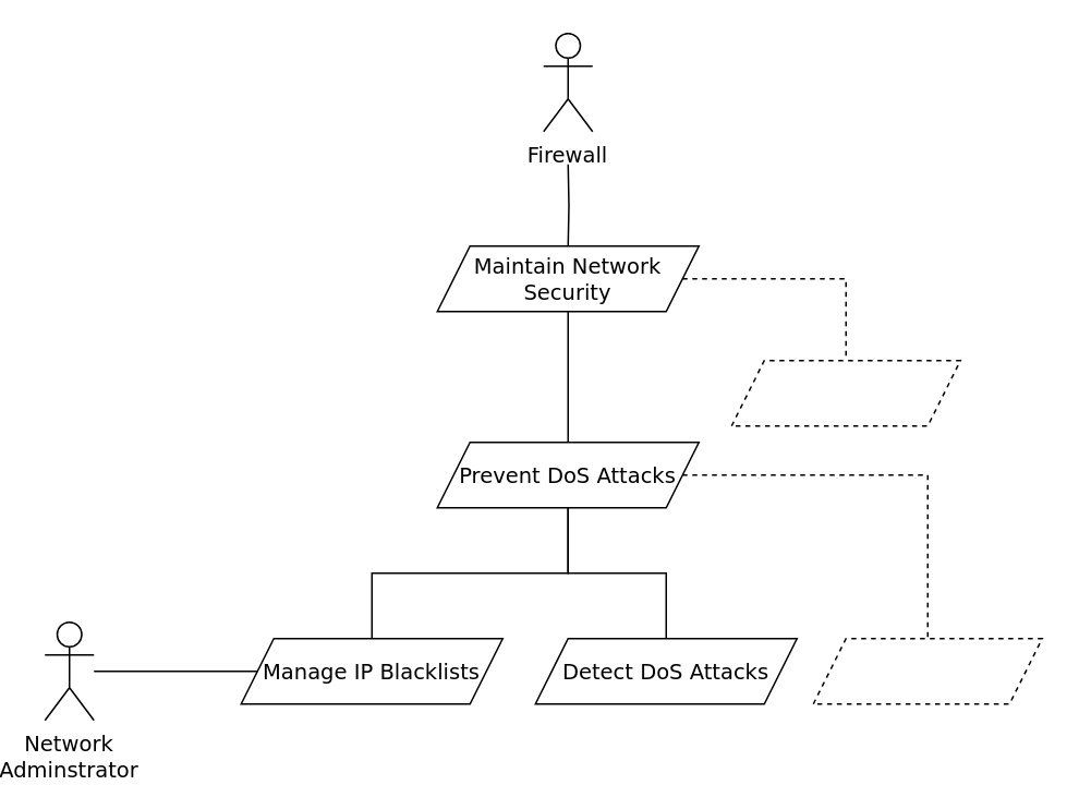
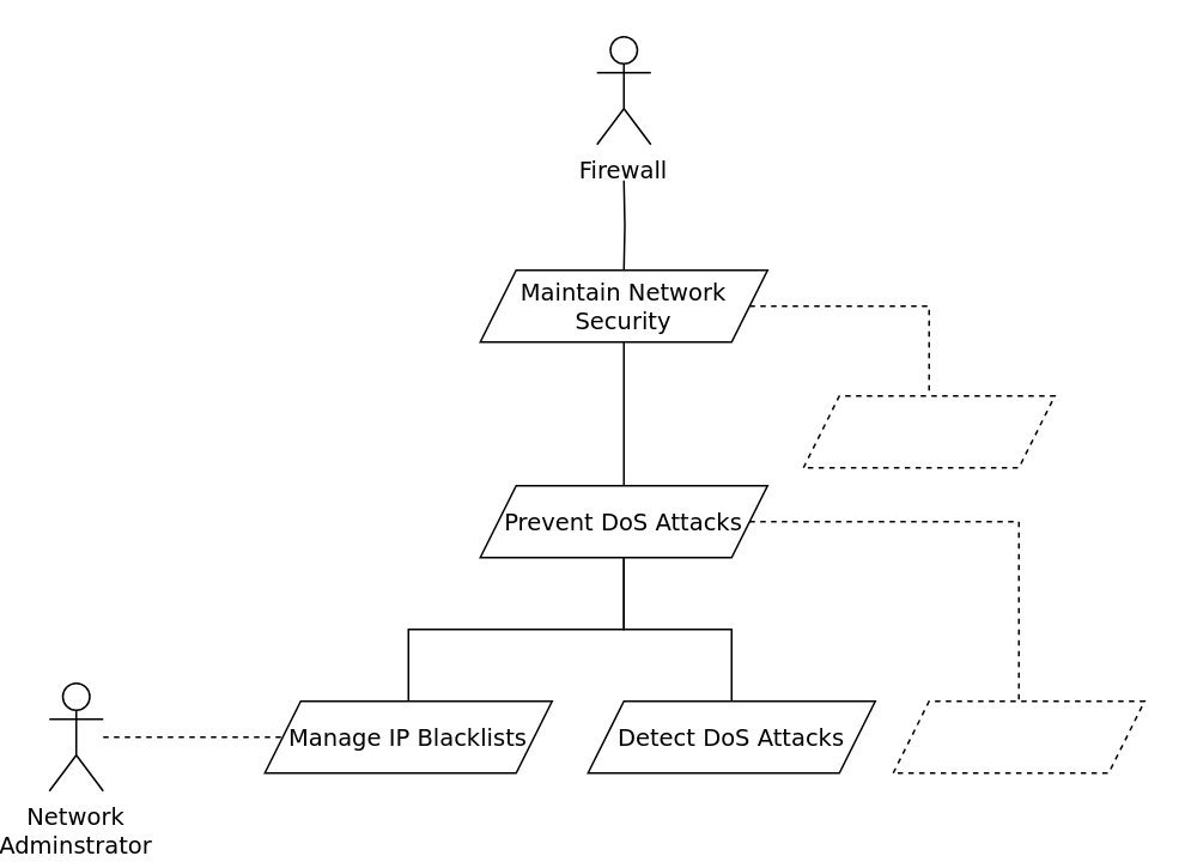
  <mxCell id="0" />
  <mxCell id="1" parent="0" />
  <mxCell id="2" value="" style="edgeStyle=orthogonalEdgeStyle;rounded=0;orthogonalLoop=1;jettySize=auto;endArrow=none;endFill=0;fontFamily=Dejavu Sans;fontSize=13;" parent="1" source="4" target="8" edge="1"><mxGeometry relative="1" as="geometry" /></mxCell>
  <mxCell id="3" value="" style="edgeStyle=orthogonalEdgeStyle;rounded=0;orthogonalLoop=1;jettySize=auto;dashed=1;endArrow=none;endFill=0;fontFamily=Dejavu Sans;fontSize=13;" parent="1" source="4" target="16" edge="1"><mxGeometry relative="1" as="geometry"><mxPoint x="550" y="230" as="targetPoint" /></mxGeometry></mxCell>
  <mxCell id="4" value="Maintain Network&#10;Security" style="shape=parallelogram;perimeter=parallelogramPerimeter;whiteSpace=wrap;fixedSize=1;fontFamily=Dejavu Sans;fontSize=13;" parent="1" vertex="1"><mxGeometry x="260" y="150" width="160" height="40" as="geometry" /></mxCell>
  <mxCell id="5" value="" style="edgeStyle=orthogonalEdgeStyle;rounded=0;orthogonalLoop=1;jettySize=auto;endArrow=none;endFill=0;fontFamily=Dejavu Sans;fontSize=13;" parent="1" source="8" target="11" edge="1"><mxGeometry relative="1" as="geometry" /></mxCell>
  <mxCell id="6" value="" style="edgeStyle=orthogonalEdgeStyle;rounded=0;orthogonalLoop=1;jettySize=auto;endArrow=none;endFill=0;fontFamily=Dejavu Sans;fontSize=13;" parent="1" source="8" target="12" edge="1"><mxGeometry relative="1" as="geometry" /></mxCell>
  <mxCell id="7" value="" style="edgeStyle=orthogonalEdgeStyle;rounded=0;orthogonalLoop=1;jettySize=auto;exitX=1;exitY=0.5;exitDx=0;exitDy=0;endArrow=none;endFill=0;dashed=1;fontFamily=Dejavu Sans;fontSize=13;" parent="1" source="8" target="15" edge="1"><mxGeometry relative="1" as="geometry"><mxPoint x="550" y="390" as="targetPoint" /></mxGeometry></mxCell>
  <mxCell id="8" value="Prevent DoS Attacks" style="shape=parallelogram;perimeter=parallelogramPerimeter;whiteSpace=wrap;fixedSize=1;fontFamily=Dejavu Sans;fontSize=13;" parent="1" vertex="1"><mxGeometry x="260" y="270" width="160" height="40" as="geometry" /></mxCell>
  <mxCell id="9" value="" style="edgeStyle=orthogonalEdgeStyle;rounded=0;orthogonalLoop=1;jettySize=auto;endArrow=none;endFill=0;fontFamily=Dejavu Sans;fontSize=13;" parent="1" target="4" edge="1"><mxGeometry relative="1" as="geometry"><mxPoint x="340" y="100" as="sourcePoint" /></mxGeometry></mxCell>
  <mxCell id="10" value="Firewall" style="shape=umlActor;verticalLabelPosition=bottom;verticalAlign=top;outlineConnect=0;fontFamily=Dejavu Sans;fontSize=13;" parent="1" vertex="1"><mxGeometry x="325" y="20" width="30" height="60" as="geometry" /></mxCell>
  <mxCell id="11" value="Detect DoS Attacks" style="shape=parallelogram;perimeter=parallelogramPerimeter;whiteSpace=wrap;fixedSize=1;fontFamily=Dejavu Sans;fontSize=13;" parent="1" vertex="1"><mxGeometry x="320" y="390" width="160" height="40" as="geometry" /></mxCell>
  <mxCell id="12" value="Manage IP Blacklists" style="shape=parallelogram;perimeter=parallelogramPerimeter;whiteSpace=wrap;fixedSize=1;fontFamily=Dejavu Sans;fontSize=13;" parent="1" vertex="1"><mxGeometry x="140" y="390" width="160" height="40" as="geometry" /></mxCell>
- <mxCell id="13" value="" style="edgeStyle=orthogonalEdgeStyle;rounded=0;orthogonalLoop=1;jettySize=auto;entryX=0;entryY=0.5;entryDx=0;entryDy=0;endArrow=none;endFill=0;fontFamily=Dejavu Sans;fontSize=13;" parent="1" source="14" target="12" edge="1"><mxGeometry relative="1" as="geometry" /></mxCell>
+ <mxCell id="13" value="" style="edgeStyle=orthogonalEdgeStyle;rounded=0;orthogonalLoop=1;jettySize=auto;entryX=0;entryY=0.5;entryDx=0;entryDy=0;endArrow=none;endFill=0;fontFamily=Dejavu Sans;fontSize=13;dashed=1;" parent="1" source="14" target="12" edge="1"><mxGeometry relative="1" as="geometry" /></mxCell>
  <mxCell id="14" value="Network&#10;Adminstrator" style="shape=umlActor;verticalLabelPosition=bottom;verticalAlign=top;outlineConnect=0;fontFamily=Dejavu Sans;fontSize=13;" parent="1" vertex="1"><mxGeometry x="20" y="380" width="30" height="60" as="geometry" /></mxCell>
  <mxCell id="15" value="" style="shape=parallelogram;perimeter=parallelogramPerimeter;whiteSpace=wrap;fixedSize=1;dashed=1;fontFamily=Dejavu Sans;fontSize=13;" parent="1" vertex="1"><mxGeometry x="490" y="390" width="140" height="40" as="geometry" /></mxCell>
  <mxCell id="16" value="" style="shape=parallelogram;perimeter=parallelogramPerimeter;whiteSpace=wrap;fixedSize=1;dashed=1;fontFamily=Dejavu Sans;fontSize=13;" parent="1" vertex="1"><mxGeometry x="440" y="220" width="140" height="40" as="geometry" /></mxCell>
